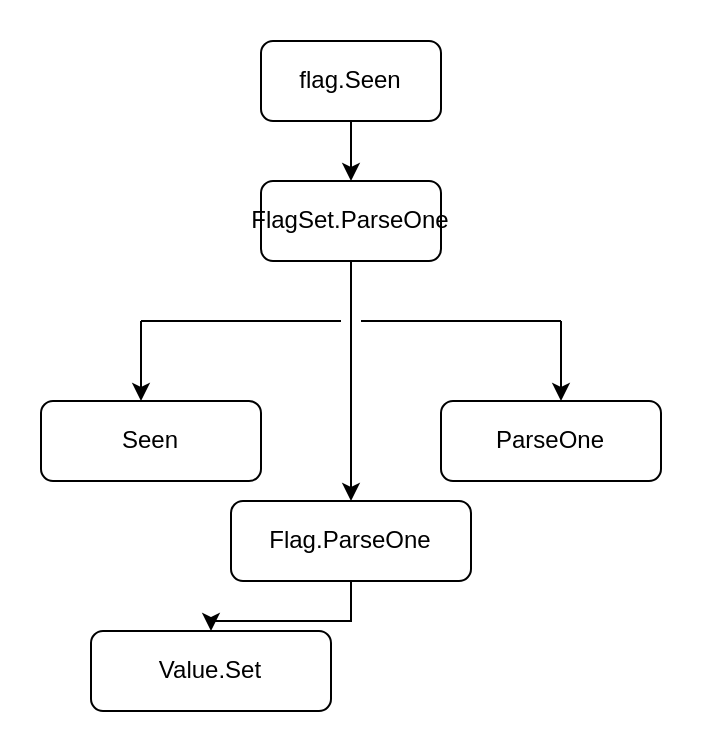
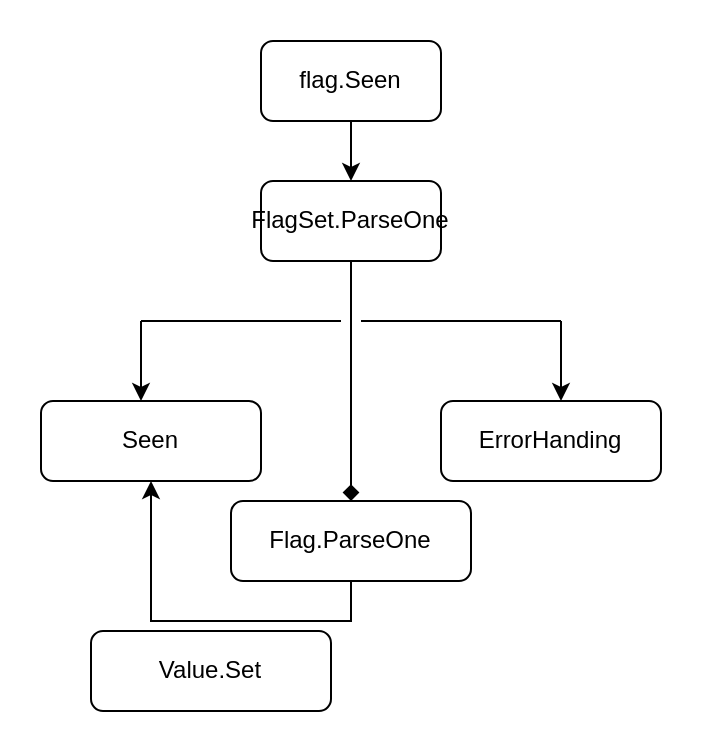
  <mxCell id="0" />
  <mxCell id="1" parent="0" />
  <mxCell id="2" style="edgeStyle=orthogonalEdgeStyle;rounded=0;orthogonalLoop=1;jettySize=auto;html=1;exitX=0.5;exitY=1;exitDx=0;exitDy=0;" edge="1" parent="1" source="3"><mxGeometry relative="1" as="geometry"><mxPoint x="175" y="90" as="targetPoint" /></mxGeometry></mxCell>
  <mxCell id="3" value="flag.Seen" style="rounded=1;whiteSpace=wrap;html=1;" vertex="1" parent="1"><mxGeometry x="130" y="20" width="90" height="40" as="geometry" /></mxCell>
- <mxCell id="4" style="edgeStyle=orthogonalEdgeStyle;rounded=0;orthogonalLoop=1;jettySize=auto;html=1;exitX=0.5;exitY=1;exitDx=0;exitDy=0;" edge="1" parent="1" source="5" target="13"><mxGeometry relative="1" as="geometry"><mxPoint x="175" y="270" as="targetPoint" /><Array as="points"><mxPoint x="175" y="170" /><mxPoint x="175" y="170" /></Array></mxGeometry></mxCell>
+ <mxCell id="4" style="edgeStyle=orthogonalEdgeStyle;rounded=0;orthogonalLoop=1;jettySize=auto;html=1;exitX=0.5;exitY=1;exitDx=0;exitDy=0;endArrow=diamond;" edge="1" parent="1" source="5" target="13"><mxGeometry relative="1" as="geometry"><mxPoint x="175" y="270" as="targetPoint" /><Array as="points"><mxPoint x="175" y="170" /><mxPoint x="175" y="170" /></Array></mxGeometry></mxCell>
  <mxCell id="5" value="FlagSet.ParseOne" style="rounded=1;whiteSpace=wrap;html=1;" vertex="1" parent="1"><mxGeometry x="130" y="90" width="90" height="40" as="geometry" /></mxCell>
  <mxCell id="6" value="" style="endArrow=none;html=1;" edge="1" parent="1"><mxGeometry width="50" height="50" relative="1" as="geometry"><mxPoint x="180" y="160" as="sourcePoint" /><mxPoint x="280" y="160" as="targetPoint" /><Array as="points" /></mxGeometry></mxCell>
  <mxCell id="7" value="" style="endArrow=classic;html=1;" edge="1" parent="1"><mxGeometry width="50" height="50" relative="1" as="geometry"><mxPoint x="280" y="160" as="sourcePoint" /><mxPoint x="280" y="200" as="targetPoint" /></mxGeometry></mxCell>
  <mxCell id="8" value="" style="endArrow=none;html=1;" edge="1" parent="1"><mxGeometry width="50" height="50" relative="1" as="geometry"><mxPoint x="70" y="160" as="sourcePoint" /><mxPoint x="170" y="160" as="targetPoint" /></mxGeometry></mxCell>
  <mxCell id="9" value="" style="endArrow=classic;html=1;" edge="1" parent="1"><mxGeometry width="50" height="50" relative="1" as="geometry"><mxPoint x="70" y="160" as="sourcePoint" /><mxPoint x="70" y="200" as="targetPoint" /></mxGeometry></mxCell>
  <mxCell id="10" value="Seen" style="rounded=1;whiteSpace=wrap;html=1;" vertex="1" parent="1"><mxGeometry x="20" y="200" width="110" height="40" as="geometry" /></mxCell>
- <mxCell id="11" value="ParseOne" style="rounded=1;whiteSpace=wrap;html=1;" vertex="1" parent="1"><mxGeometry x="220" y="200" width="110" height="40" as="geometry" /></mxCell>
- <mxCell id="12" style="edgeStyle=orthogonalEdgeStyle;rounded=0;orthogonalLoop=1;jettySize=auto;html=1;exitX=0.5;exitY=1;exitDx=0;exitDy=0;entryX=0.5;entryY=0;entryDx=0;entryDy=0;" edge="1" parent="1" source="13" target="14"><mxGeometry relative="1" as="geometry" /></mxCell>
+ <mxCell id="11" value="ErrorHanding" style="rounded=1;whiteSpace=wrap;html=1;" vertex="1" parent="1"><mxGeometry x="220" y="200" width="110" height="40" as="geometry" /></mxCell>
+ <mxCell id="12" style="edgeStyle=orthogonalEdgeStyle;rounded=0;orthogonalLoop=1;jettySize=auto;html=1;exitX=0.5;exitY=1;exitDx=0;exitDy=0;" edge="1" parent="1" source="13" target="10"><mxGeometry relative="1" as="geometry" /></mxCell>
  <mxCell id="13" value="Flag.ParseOne" style="rounded=1;whiteSpace=wrap;html=1;" vertex="1" parent="1"><mxGeometry x="115" y="250" width="120" height="40" as="geometry" /></mxCell>
  <mxCell id="14" value="Value.Set" style="rounded=1;whiteSpace=wrap;html=1;" vertex="1" parent="1"><mxGeometry x="45" y="315" width="120" height="40" as="geometry" /></mxCell>
